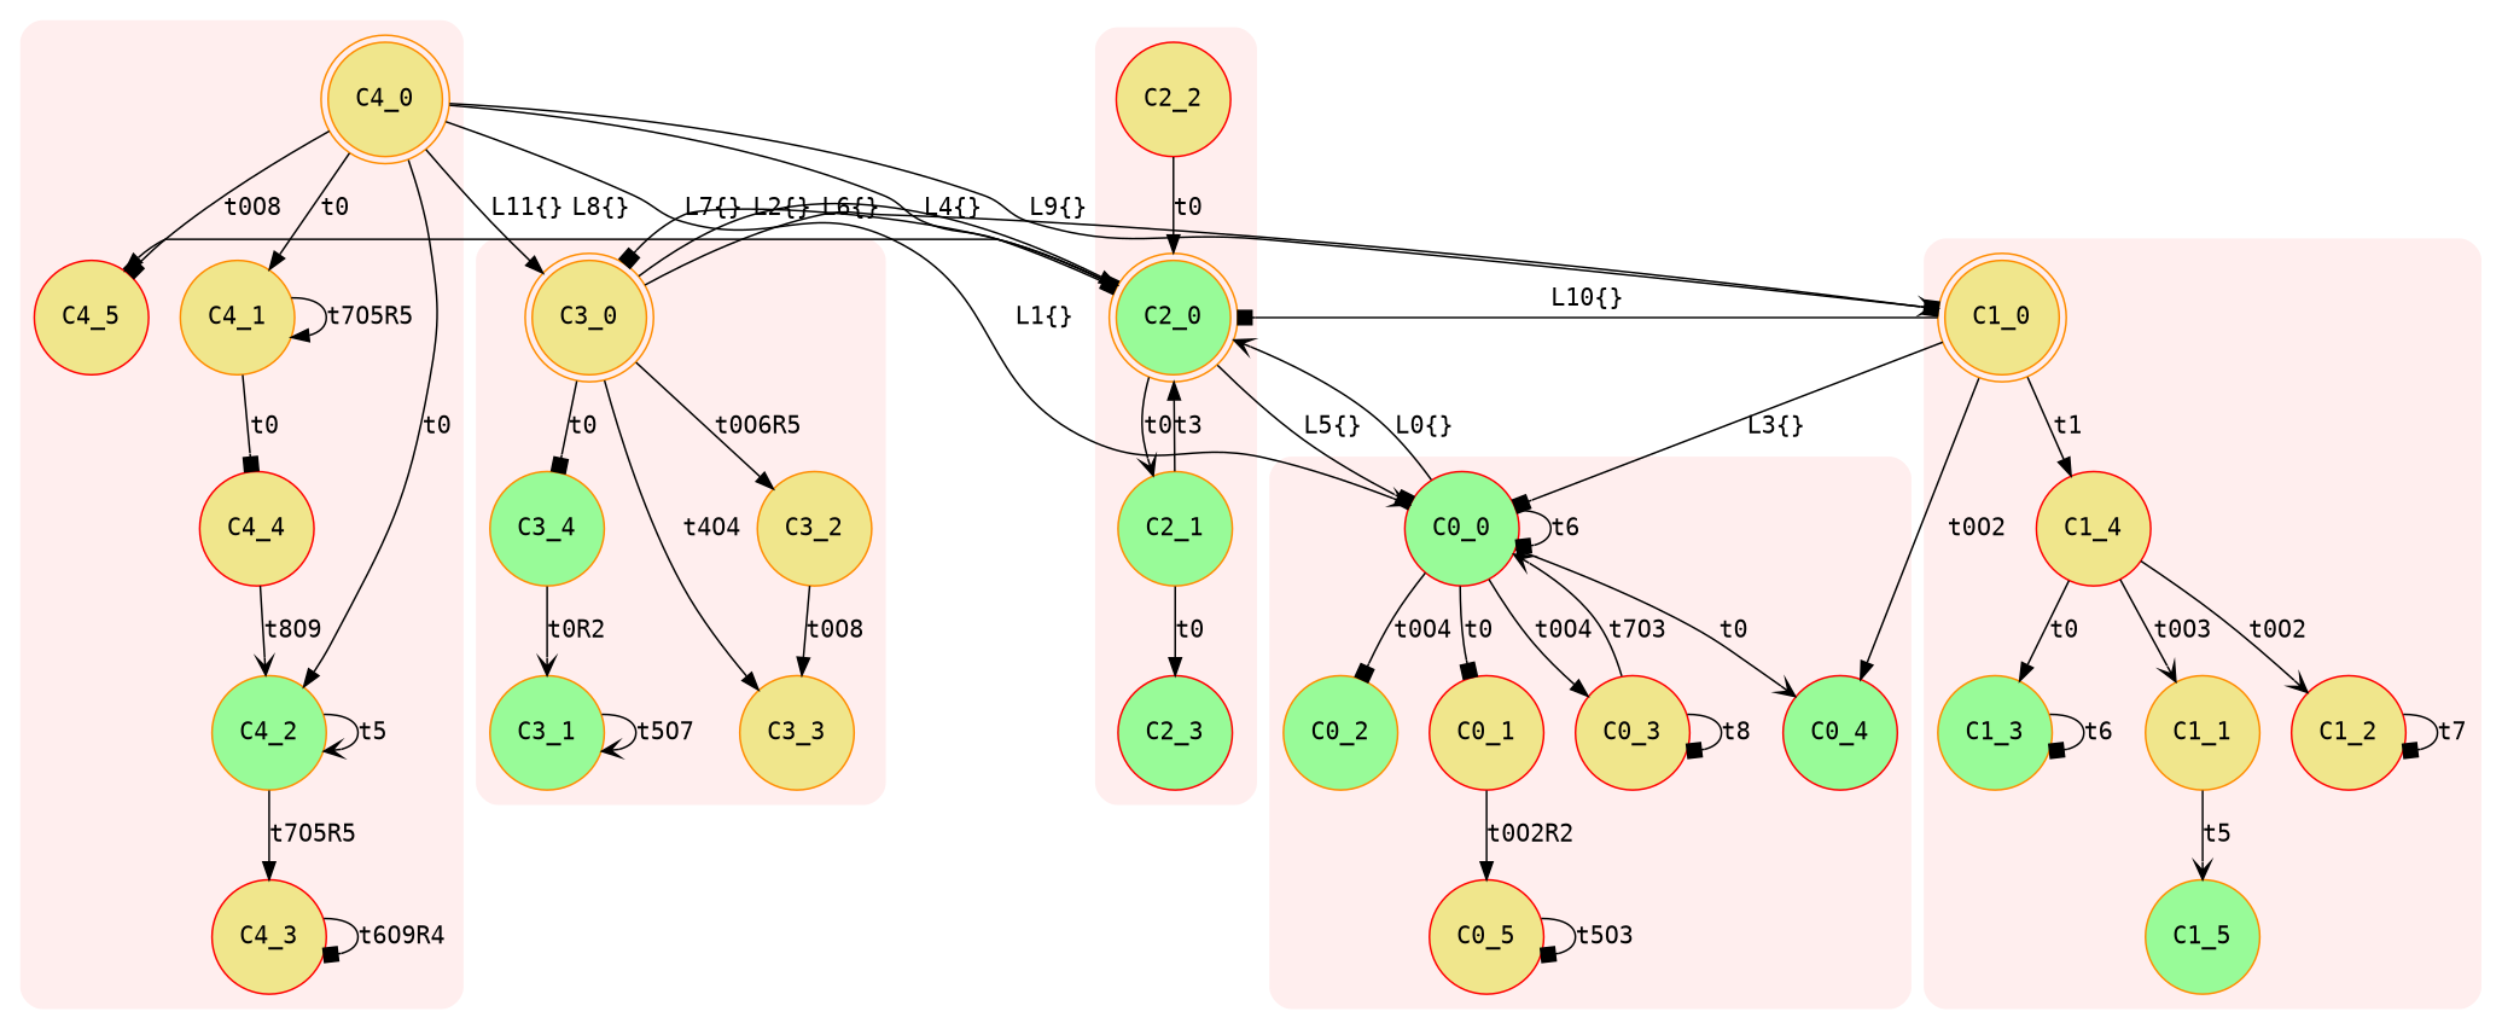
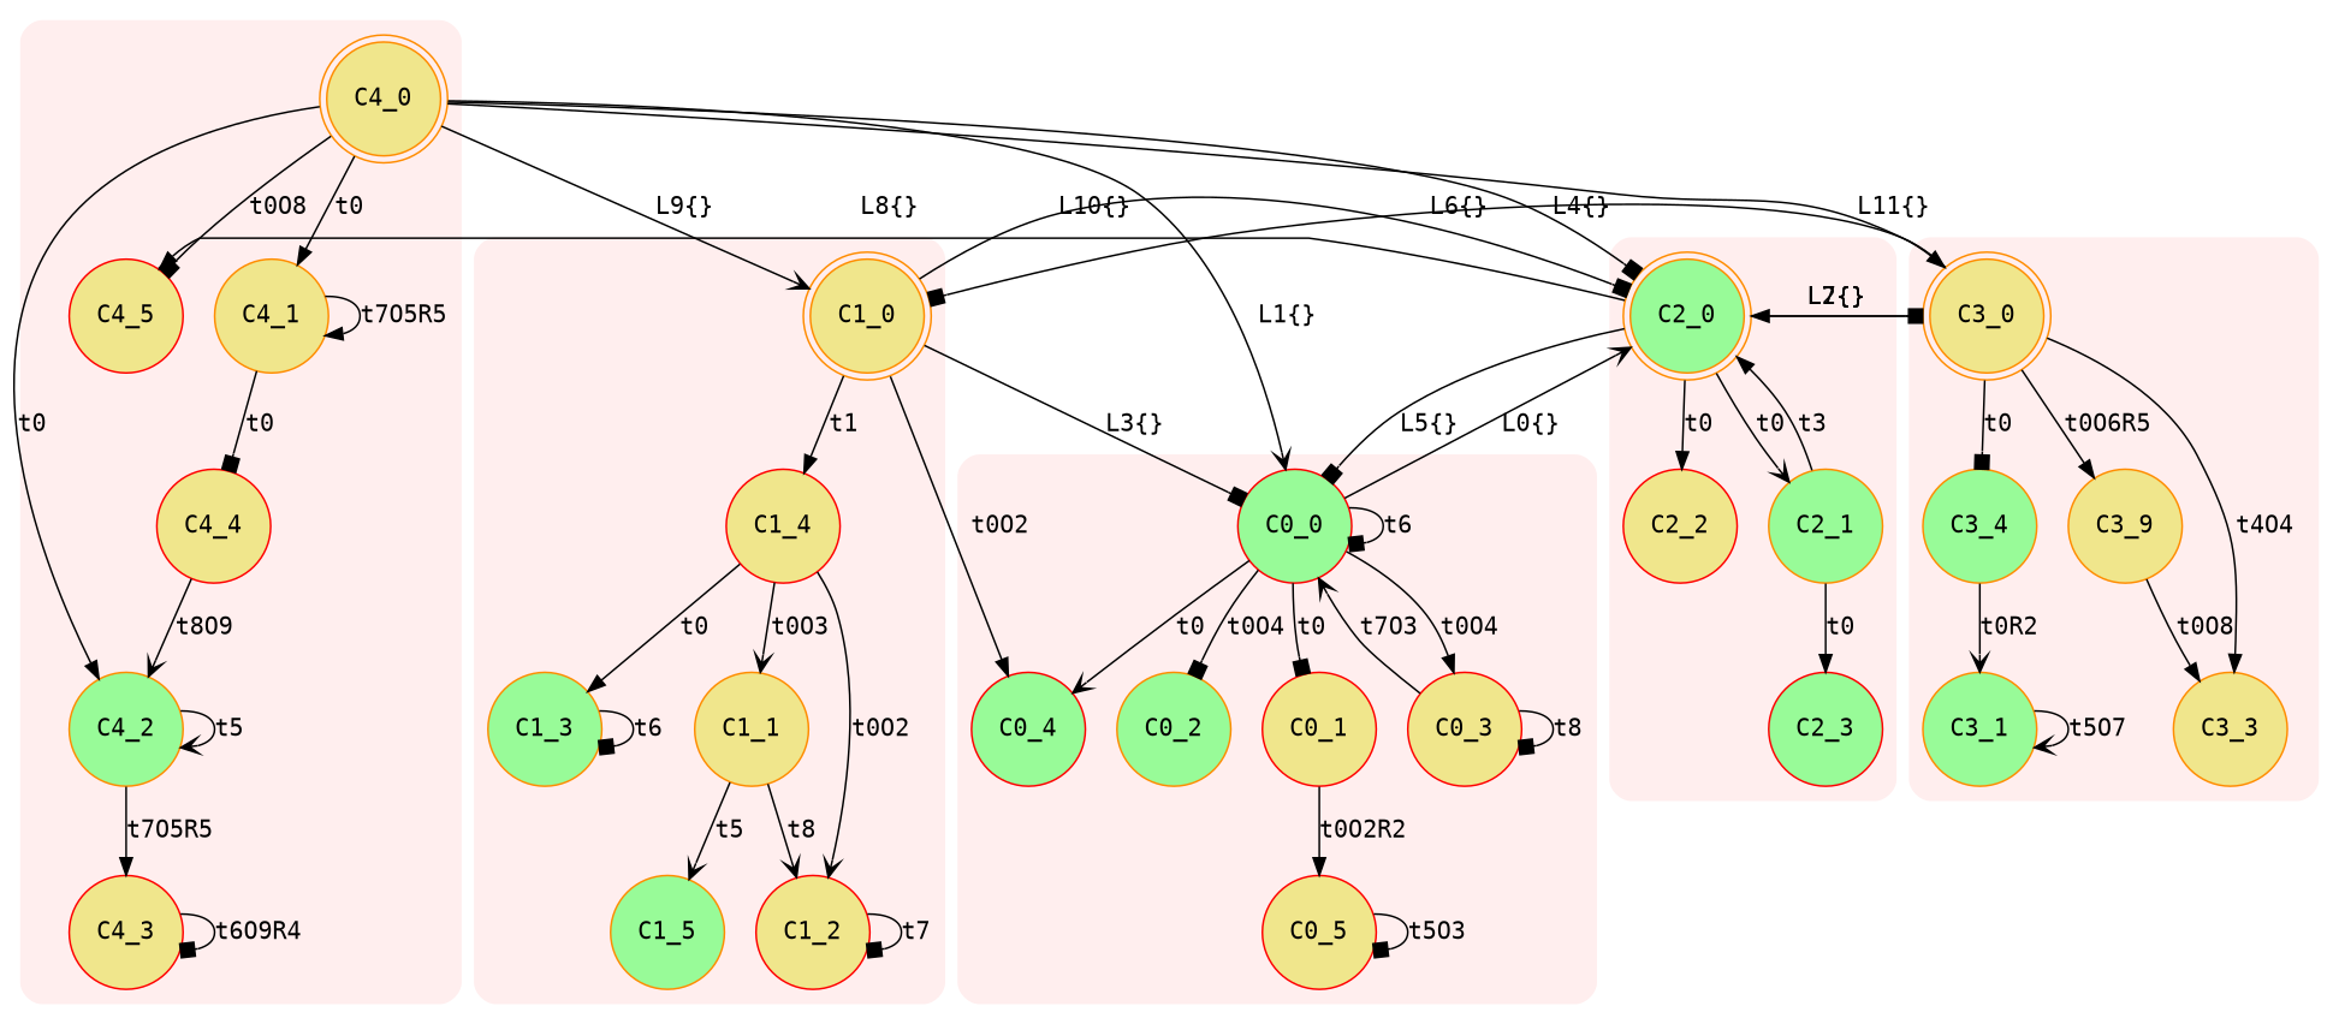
  digraph {
    compound=true
    fontname="DejaVu Sans Mono"
    node [color=darkorange fillcolor=khaki fontname="DejaVu Sans Mono" shape=circle style=filled]
    edge [arrowhead=normal fontname="DejaVu Sans Mono"]
    C0_0 [color=red fillcolor=palegreen]
    C0_2 [fillcolor=palegreen]
    C0_1 [color=red]
    C0_4 [color=red fillcolor=palegreen]
    C0_3 [color=red]
    C0_5 [color=red]
    C1_0 [shape=doublecircle]
    C1_4 [color=red]
    C1_5 [fillcolor=palegreen]
    C1_3 [fillcolor=palegreen]
    C1_1
    C1_2 [color=red]
    C2_0 [fillcolor=palegreen shape=doublecircle]
    C2_2 [color=red]
    C2_1 [fillcolor=palegreen]
    C2_3 [color=red fillcolor=palegreen]
    C3_0 [shape=doublecircle]
    C3_4 [fillcolor=palegreen]
-   C3_2
+   C3_2 [label=C3_9]
    C3_3
    C3_1 [fillcolor=palegreen]
    C4_0 [shape=doublecircle]
    C4_2 [fillcolor=palegreen]
    C4_5 [color=red]
    C4_1
    C4_3 [color=red]
    C4_4 [color=red]
    subgraph cluster_1 {
      color="#FFEEEE"
      style="rounded,filled"
      C0_0
      C0_2
      C0_1
      C0_4
      C0_3
      C0_5
    }
    subgraph cluster_2 {
      color="#FFEEEE"
      style="rounded,filled"
      C1_0
      C1_4
      C1_5
      C1_3
      C1_1
      C1_2
    }
    subgraph cluster_3 {
      color="#FFEEEE"
      style="rounded,filled"
      C2_0
      C2_2
      C2_1
      C2_3
    }
    subgraph cluster_4 {
      color="#FFEEEE"
      style="rounded,filled"
      C3_0
      C3_4
      C3_2
      C3_3
      C3_1
    }
    subgraph cluster_5 {
      color="#FFEEEE"
      style="rounded,filled"
      C4_0
      C4_2
      C4_5
      C4_1
      C4_3
      C4_4
    }
    C0_0 -> C0_0 [arrowhead=box label=t6]
    C0_0 -> C0_2 [arrowhead=box label=t0O4]
    C0_0 -> C0_1 [arrowhead=box label=t0]
    C0_0 -> C0_4 [arrowhead=vee label=t0]
    C0_0 -> C0_3 [label=t0O4]
    C0_0 -> C2_0 [arrowhead=vee label="L0{}"]
    C0_1 -> C0_5 [label=t0O2R2]
    C0_3 -> C0_0 [arrowhead=vee label=t7O3]
    C0_3 -> C0_3 [arrowhead=box label=t8]
    C0_5 -> C0_5 [arrowhead=box label=t5O3]
    C1_0 -> C0_0 [arrowhead=box label="L3{}"]
    C1_0 -> C0_4 [label=t0O2]
    C1_0 -> C1_4 [label=t1]
    C1_0 -> C2_0 [arrowhead=box label="L10{}"]
    C1_4 -> C1_3 [label=t0]
    C1_4 -> C1_1 [arrowhead=vee label=t0O3]
    C1_4 -> C1_2 [arrowhead=vee label=t0O2]
    C1_3 -> C1_3 [arrowhead=box label=t6]
    C1_1 -> C1_5 [arrowhead=vee label=t5]
+   C1_1 -> C1_2 [arrowhead=vee label=t8]
    C1_2 -> C1_2 [arrowhead=box label=t7]
    C2_0 -> C0_0 [arrowhead=box label="L5{}"]
-   C2_2 -> C2_0 [label=t0]
+   C2_0 -> C2_2 [label=t0]
    C2_0 -> C2_1 [arrowhead=vee label=t0]
    C2_0 -> C3_0 [arrowhead=box label="L7{}"]
    C2_0 -> C4_5 [label="L8{}"]
    C2_1 -> C2_0 [label=t3]
    C2_1 -> C2_3 [label=t0]
    C3_0 -> C1_0 [arrowhead=box label="L6{}"]
    C3_0 -> C2_0 [label="L2{}"]
    C3_0 -> C3_4 [arrowhead=box label=t0]
    C3_0 -> C3_2 [label=t0O6R5]
    C3_0 -> C3_3 [label=t4O4]
    C3_4 -> C3_1 [arrowhead=vee label=t0R2]
    C3_2 -> C3_3 [label=t0O8]
    C3_1 -> C3_1 [arrowhead=vee label=t5O7]
    C4_0 -> C0_0 [arrowhead=vee label="L1{}"]
    C4_0 -> C1_0 [arrowhead=vee label="L9{}"]
    C4_0 -> C2_0 [arrowhead=box label="L4{}"]
    C4_0 -> C3_0 [label="L11{}"]
    C4_0 -> C4_2 [label=t0]
    C4_0 -> C4_5 [arrowhead=box label=t0O8]
    C4_0 -> C4_1 [label=t0]
    C4_2 -> C4_2 [arrowhead=vee label=t5]
    C4_2 -> C4_3 [label=t7O5R5]
    C4_1 -> C4_1 [label=t7O5R5]
    C4_1 -> C4_4 [arrowhead=box label=t0]
    C4_3 -> C4_3 [arrowhead=box label=t6O9R4]
    C4_4 -> C4_2 [arrowhead=vee label=t8O9]
  }
